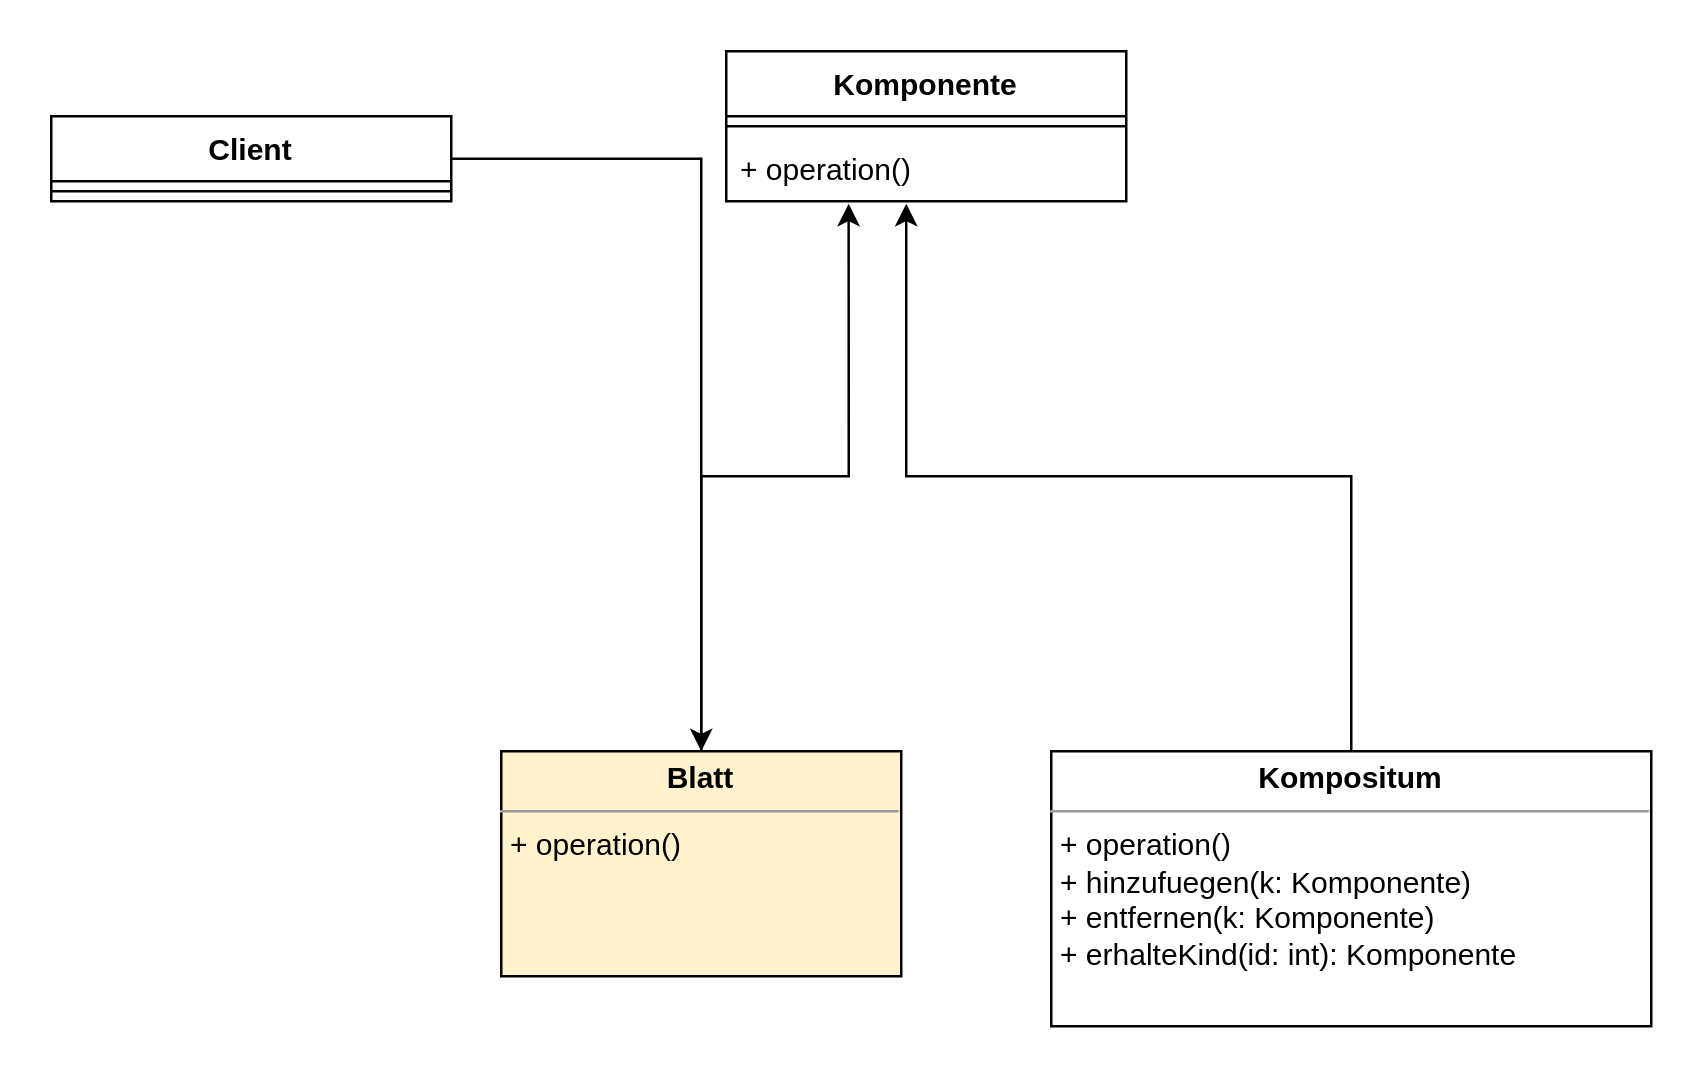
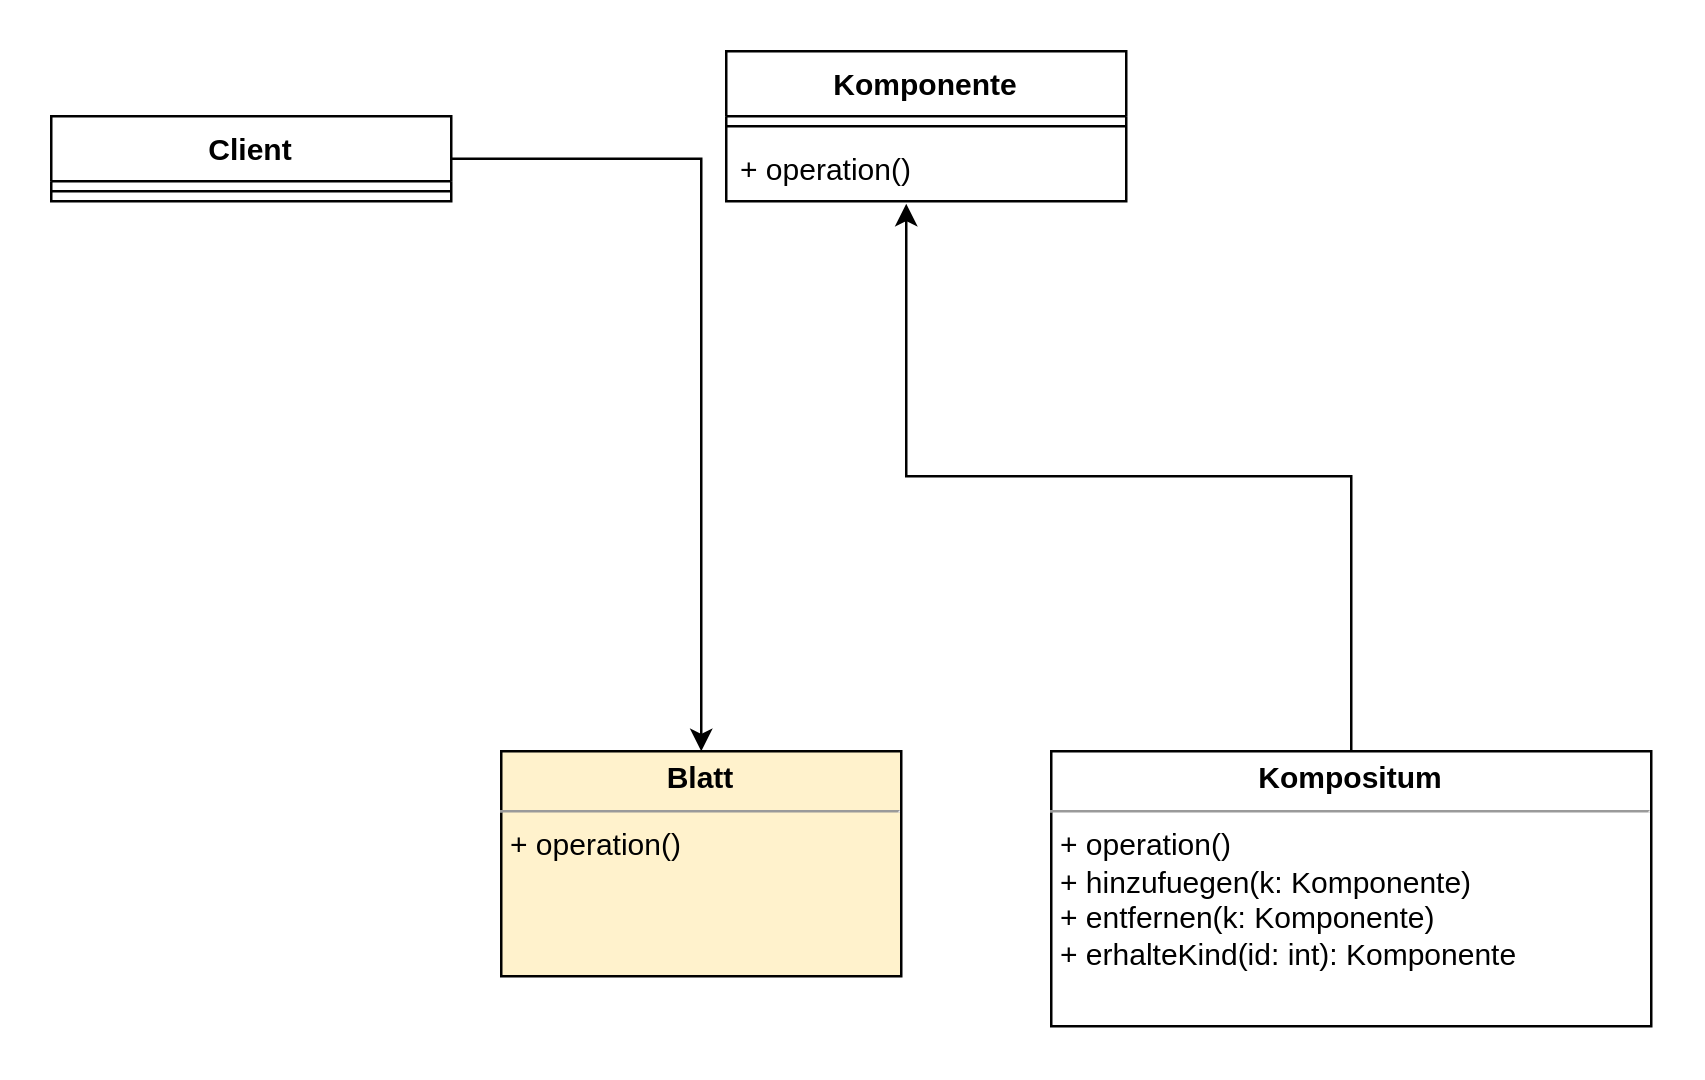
  <mxCell id="0" />
  <mxCell id="1" parent="0" />
  <mxCell id="2" value="Komponente" style="swimlane;fontStyle=1;align=center;verticalAlign=top;childLayout=stackLayout;horizontal=1;startSize=26;horizontalStack=0;resizeParent=1;resizeParentMax=0;resizeLast=0;collapsible=1;marginBottom=0;" vertex="1" parent="1"><mxGeometry x="290" y="20" width="160" height="60" as="geometry" /></mxCell>
  <mxCell id="3" value="" style="line;strokeWidth=1;fillColor=none;align=left;verticalAlign=middle;spacingTop=-1;spacingLeft=3;spacingRight=3;rotatable=0;labelPosition=right;points=[];portConstraint=eastwest;" vertex="1" parent="2"><mxGeometry y="26" width="160" height="8" as="geometry" /></mxCell>
  <mxCell id="4" value="+ operation()" style="text;strokeColor=none;fillColor=none;align=left;verticalAlign=top;spacingLeft=4;spacingRight=4;overflow=hidden;rotatable=0;points=[[0,0.5],[1,0.5]];portConstraint=eastwest;" vertex="1" parent="2"><mxGeometry y="34" width="160" height="26" as="geometry" /></mxCell>
  <mxCell id="5" value="" style="edgeStyle=orthogonalEdgeStyle;rounded=0;orthogonalLoop=1;jettySize=auto;html=1;" edge="1" parent="1" source="6" target="9"><mxGeometry relative="1" as="geometry" /></mxCell>
  <mxCell id="6" value="Client" style="swimlane;fontStyle=1;align=center;verticalAlign=top;childLayout=stackLayout;horizontal=1;startSize=26;horizontalStack=0;resizeParent=1;resizeParentMax=0;resizeLast=0;collapsible=1;marginBottom=0;" vertex="1" parent="1"><mxGeometry x="20" y="46" width="160" height="34" as="geometry" /></mxCell>
  <mxCell id="7" value="" style="line;strokeWidth=1;fillColor=none;align=left;verticalAlign=middle;spacingTop=-1;spacingLeft=3;spacingRight=3;rotatable=0;labelPosition=right;points=[];portConstraint=eastwest;" vertex="1" parent="6"><mxGeometry y="26" width="160" height="8" as="geometry" /></mxCell>
- <mxCell id="8" style="edgeStyle=orthogonalEdgeStyle;rounded=0;orthogonalLoop=1;jettySize=auto;html=1;entryX=0.306;entryY=1.038;entryDx=0;entryDy=0;entryPerimeter=0;" edge="1" parent="1" source="9" target="4"><mxGeometry relative="1" as="geometry" /></mxCell>
  <mxCell id="9" value="&lt;p style=&quot;margin: 0px ; margin-top: 4px ; text-align: center&quot;&gt;&lt;b&gt;Blatt&lt;/b&gt;&lt;/p&gt;&lt;hr size=&quot;1&quot;&gt;&lt;p style=&quot;margin: 0px ; margin-left: 4px&quot;&gt;&lt;/p&gt;&lt;p style=&quot;margin: 0px ; margin-left: 4px&quot;&gt;+ operation()&lt;/p&gt;" style="verticalAlign=top;align=left;overflow=fill;fontSize=12;fontFamily=Helvetica;html=1;fillColor=#fff2cc;" vertex="1" parent="1"><mxGeometry x="200" y="300" width="160" height="90" as="geometry" /></mxCell>
  <mxCell id="10" style="edgeStyle=orthogonalEdgeStyle;rounded=0;orthogonalLoop=1;jettySize=auto;html=1;entryX=0.45;entryY=1.038;entryDx=0;entryDy=0;entryPerimeter=0;" edge="1" parent="1" source="11" target="4"><mxGeometry relative="1" as="geometry" /></mxCell>
  <mxCell id="11" value="&lt;p style=&quot;margin: 0px ; margin-top: 4px ; text-align: center&quot;&gt;&lt;b&gt;Kompositum&lt;/b&gt;&lt;/p&gt;&lt;hr size=&quot;1&quot;&gt;&lt;p style=&quot;margin: 0px ; margin-left: 4px&quot;&gt;&lt;/p&gt;&lt;p style=&quot;margin: 0px ; margin-left: 4px&quot;&gt;+ operation()&lt;/p&gt;&lt;p style=&quot;margin: 0px ; margin-left: 4px&quot;&gt;+ hinzufuegen(k: Komponente)&lt;/p&gt;&lt;p style=&quot;margin: 0px ; margin-left: 4px&quot;&gt;+ entfernen(k: Komponente)&lt;/p&gt;&lt;p style=&quot;margin: 0px ; margin-left: 4px&quot;&gt;+ erhalteKind(id: int): Komponente&lt;/p&gt;" style="verticalAlign=top;align=left;overflow=fill;fontSize=12;fontFamily=Helvetica;html=1;" vertex="1" parent="1"><mxGeometry x="420" y="300" width="240" height="110" as="geometry" /></mxCell>
